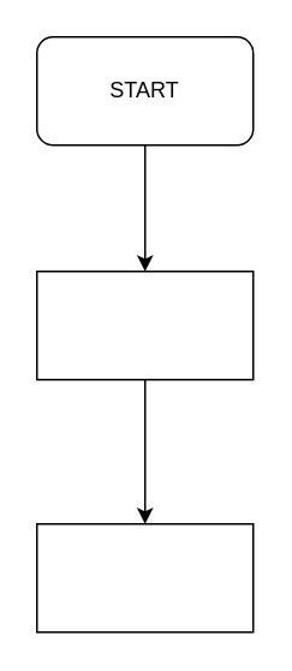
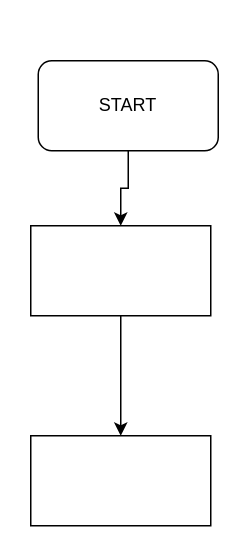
  <mxCell id="0" />
  <mxCell id="1" parent="0" />
  <mxCell id="2" value="" style="edgeStyle=orthogonalEdgeStyle;rounded=0;orthogonalLoop=1;jettySize=auto;html=1;" edge="1" parent="1" source="3" target="5"><mxGeometry relative="1" as="geometry" /></mxCell>
- <mxCell id="3" value="START" style="rounded=1;whiteSpace=wrap;html=1;" vertex="1" parent="1"><mxGeometry x="20" y="20" width="120" height="60" as="geometry" /></mxCell>
+ <mxCell id="3" value="START" style="rounded=1;whiteSpace=wrap;html=1;" vertex="1" parent="1"><mxGeometry x="25" y="40" width="120" height="60" as="geometry" /></mxCell>
  <mxCell id="4" value="" style="edgeStyle=orthogonalEdgeStyle;rounded=0;orthogonalLoop=1;jettySize=auto;html=1;" edge="1" parent="1" source="5" target="6"><mxGeometry relative="1" as="geometry" /></mxCell>
  <mxCell id="5" value="" style="rounded=0;whiteSpace=wrap;html=1;" vertex="1" parent="1"><mxGeometry x="20" y="150" width="120" height="60" as="geometry" /></mxCell>
  <mxCell id="6" value="" style="whiteSpace=wrap;html=1;rounded=0;" vertex="1" parent="1"><mxGeometry x="20" y="290" width="120" height="60" as="geometry" /></mxCell>
